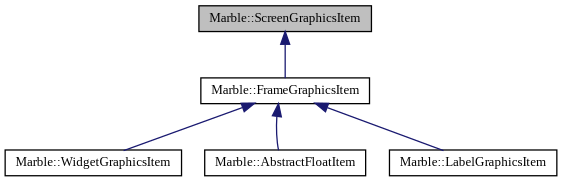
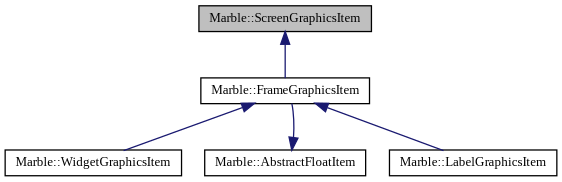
  digraph {
    fontname="Liberation Serif"
    node [color=black fillcolor=white fontname="Liberation Serif" fontsize=10 shape=record style=filled]
    edge [color=midnightblue dir=back fontname="Liberation Serif" fontsize=10 labelfontname=Helvetica labelfontsize=10 style=solid]
    n1 [fillcolor=grey75 fontcolor=black height=0.2 label="Marble::ScreenGraphicsItem" width=0.4]
    n2 [height=0.2 label="Marble::FrameGraphicsItem" width=0.4]
    n3 [height=0.2 label="Marble::WidgetGraphicsItem" width=0.4]
    n4 [height=0.2 label="Marble::AbstractFloatItem" width=0.4]
    n5 [height=0.2 label="Marble::LabelGraphicsItem" width=0.4]
    n1 -> n2
    n2 -> n3
-   n2 -> n4
+   n4 -> n2
    n2 -> n5
  }
